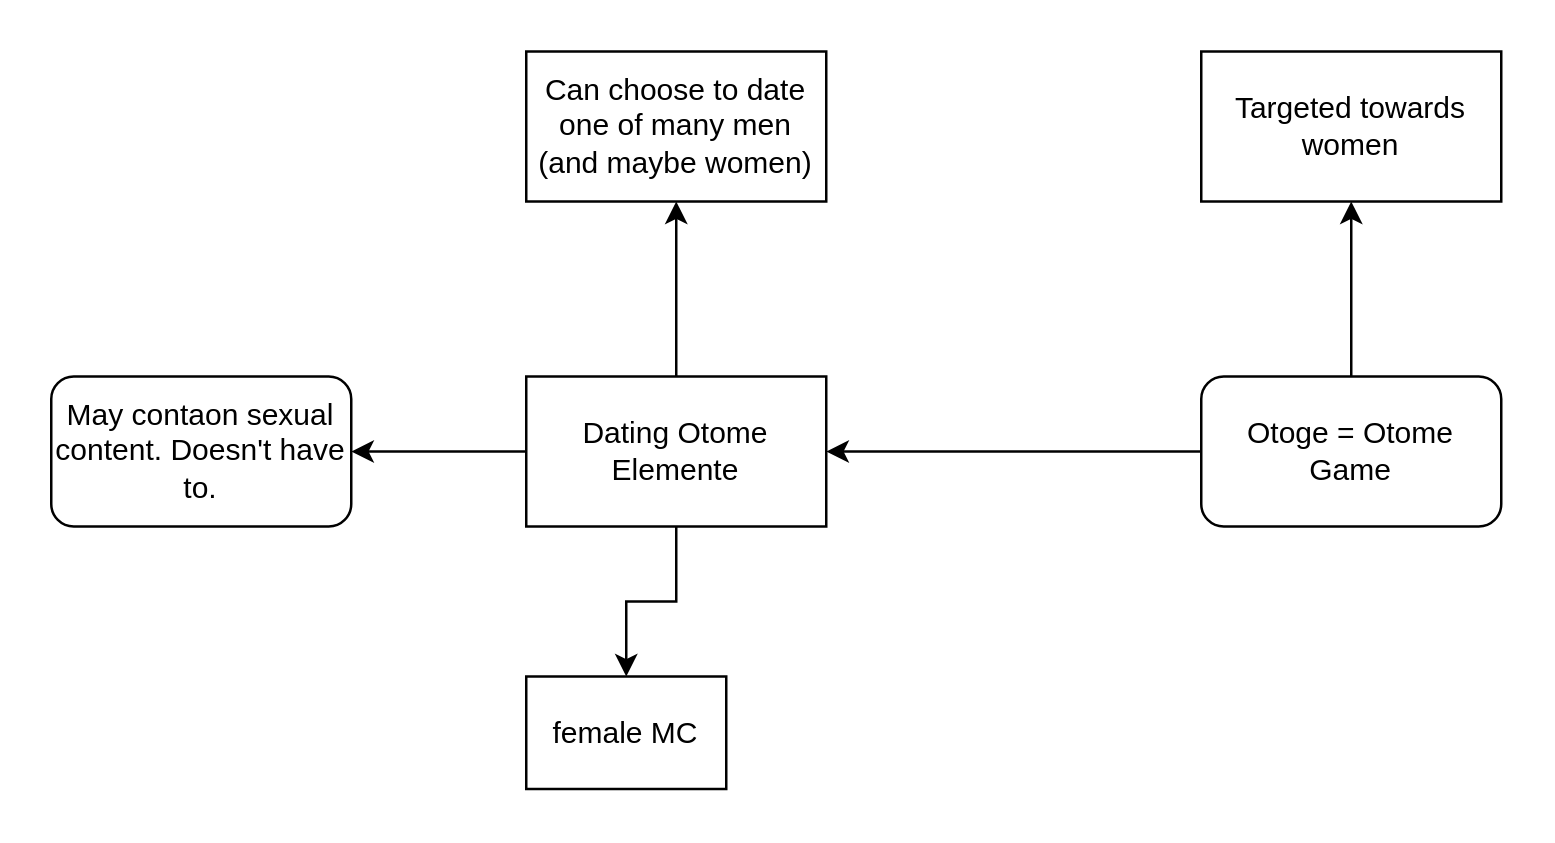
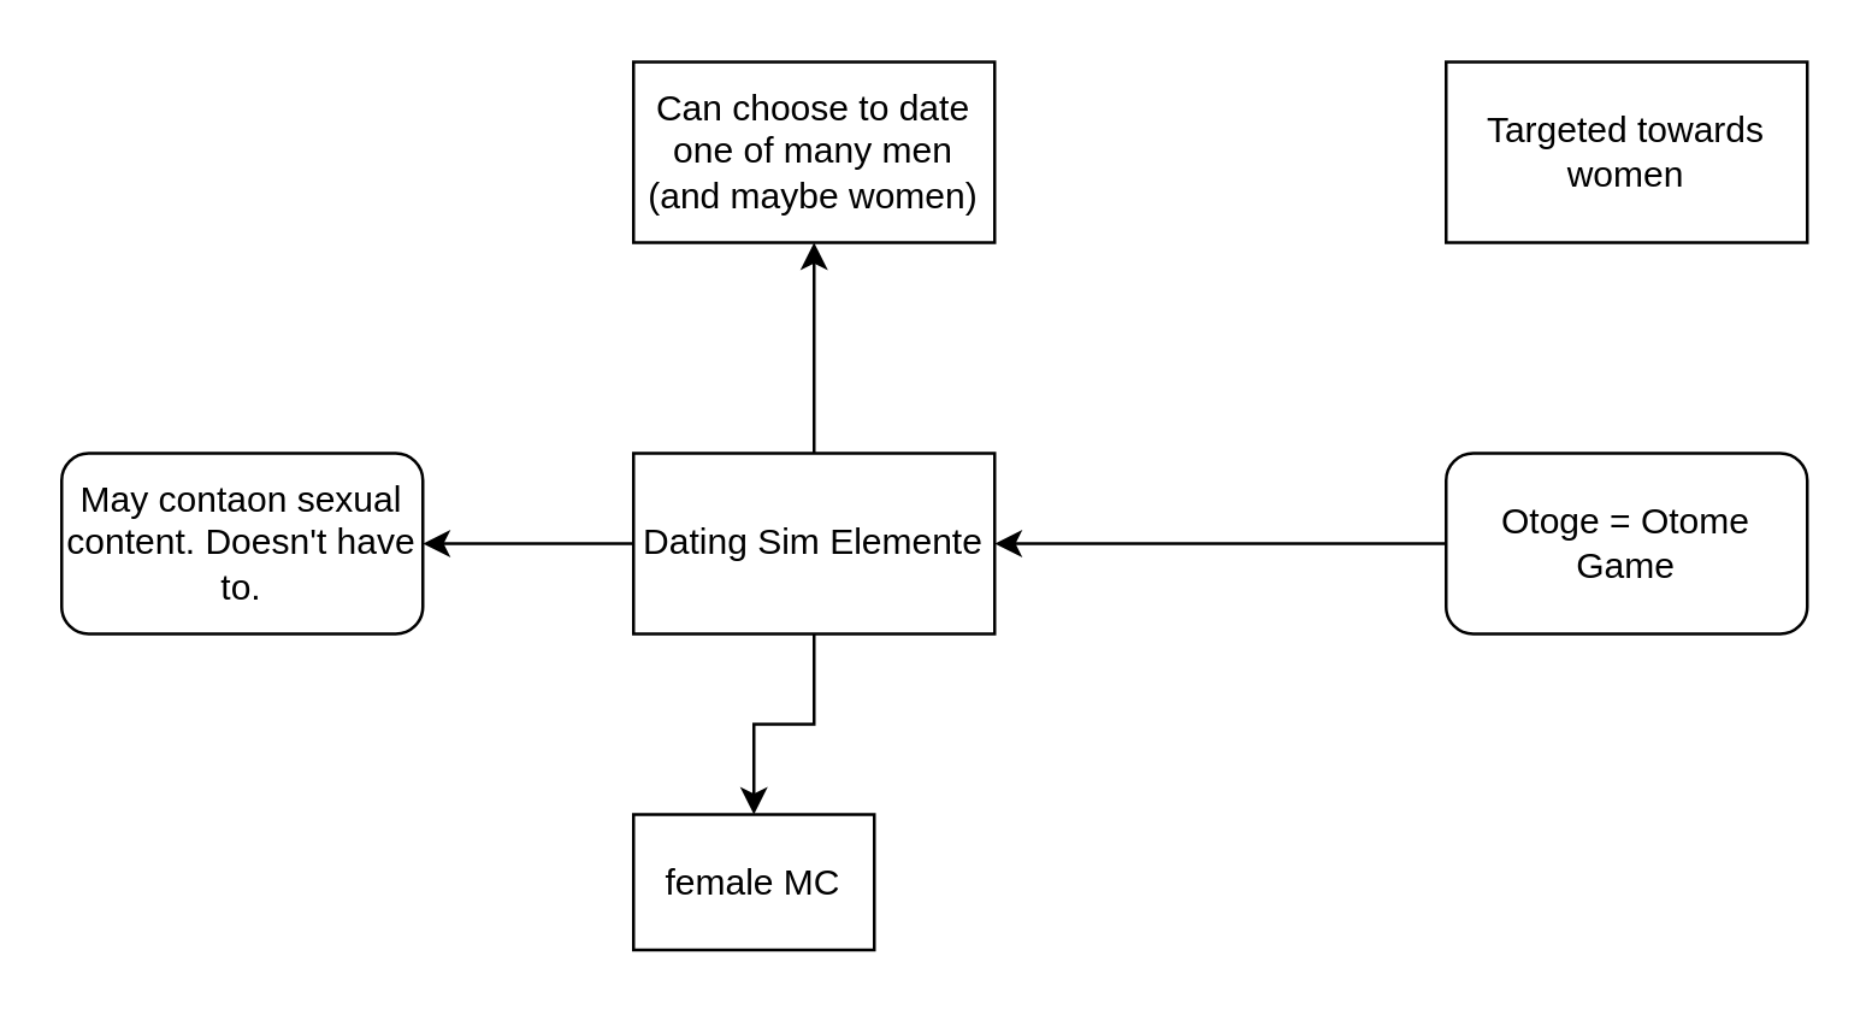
  <mxCell id="0" />
  <mxCell id="1" parent="0" />
  <mxCell id="2" style="edgeStyle=orthogonalEdgeStyle;rounded=0;orthogonalLoop=1;jettySize=auto;html=1;" edge="1" parent="1" source="4" target="8"><mxGeometry relative="1" as="geometry" /></mxCell>
- <mxCell id="3" style="edgeStyle=orthogonalEdgeStyle;rounded=0;orthogonalLoop=1;jettySize=auto;html=1;" edge="1" parent="1" source="4" target="9"><mxGeometry relative="1" as="geometry" /></mxCell>
  <mxCell id="4" value="Otoge = Otome Game" style="rounded=1;whiteSpace=wrap;html=1;" vertex="1" parent="1"><mxGeometry x="480" y="150" width="120" height="60" as="geometry" /></mxCell>
  <mxCell id="5" style="edgeStyle=orthogonalEdgeStyle;rounded=0;orthogonalLoop=1;jettySize=auto;html=1;" edge="1" parent="1" source="8" target="10"><mxGeometry relative="1" as="geometry" /></mxCell>
  <mxCell id="6" style="edgeStyle=orthogonalEdgeStyle;rounded=0;orthogonalLoop=1;jettySize=auto;html=1;" edge="1" parent="1" source="8" target="11"><mxGeometry relative="1" as="geometry" /></mxCell>
  <mxCell id="7" style="edgeStyle=orthogonalEdgeStyle;rounded=0;orthogonalLoop=1;jettySize=auto;html=1;" edge="1" parent="1" source="8" target="12"><mxGeometry relative="1" as="geometry" /></mxCell>
- <mxCell id="8" value="Dating Otome Elemente" style="rounded=0;whiteSpace=wrap;html=1;" vertex="1" parent="1"><mxGeometry x="210" y="150" width="120" height="60" as="geometry" /></mxCell>
+ <mxCell id="8" value="Dating Sim Elemente" style="rounded=0;whiteSpace=wrap;html=1;" vertex="1" parent="1"><mxGeometry x="210" y="150" width="120" height="60" as="geometry" /></mxCell>
  <mxCell id="9" value="Targeted towards women" style="rounded=0;whiteSpace=wrap;html=1;" vertex="1" parent="1"><mxGeometry x="480" y="20" width="120" height="60" as="geometry" /></mxCell>
  <mxCell id="10" value="female MC" style="rounded=0;whiteSpace=wrap;html=1;" vertex="1" parent="1"><mxGeometry x="210" y="270" width="80" height="45" as="geometry" /></mxCell>
  <mxCell id="11" value="Can choose to date one of many men (and maybe women)" style="rounded=0;whiteSpace=wrap;html=1;" vertex="1" parent="1"><mxGeometry x="210" y="20" width="120" height="60" as="geometry" /></mxCell>
  <mxCell id="12" value="May contaon sexual content. Doesn't have to." style="whiteSpace=wrap;html=1;rounded=1;" vertex="1" parent="1"><mxGeometry x="20" y="150" width="120" height="60" as="geometry" /></mxCell>
